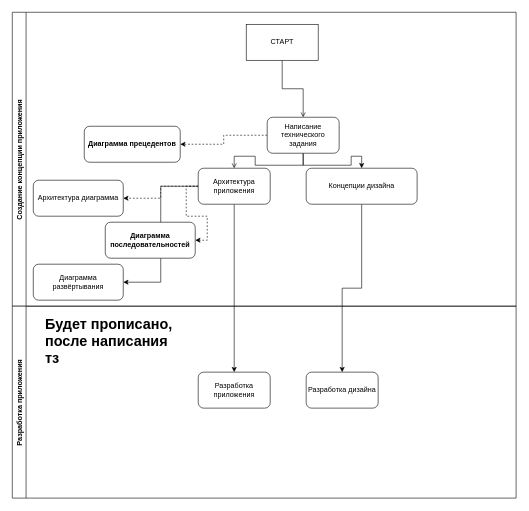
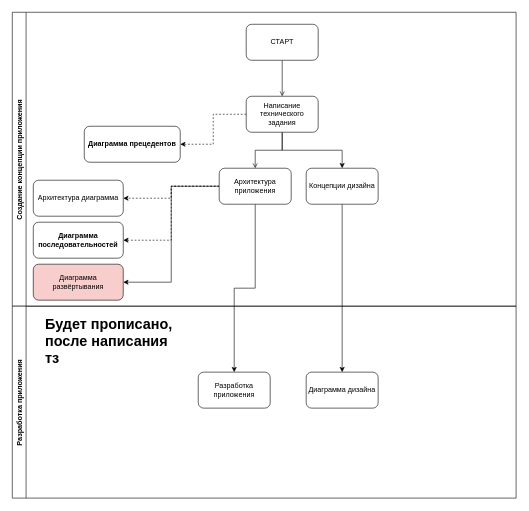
  <mxCell id="0" />
  <mxCell id="1" parent="0" />
  <mxCell id="2" style="edgeStyle=orthogonalEdgeStyle;rounded=0;orthogonalLoop=1;jettySize=auto;html=1;entryX=0.5;entryY=0;entryDx=0;entryDy=0;endArrow=open;" edge="1" parent="1" source="3" target="7"><mxGeometry relative="1" as="geometry" /></mxCell>
- <mxCell id="3" value="СТАРТ" style="whiteSpace=wrap;html=1;rounded=0;" vertex="1" parent="1"><mxGeometry x="410" y="40" width="120" height="60" as="geometry" /></mxCell>
+ <mxCell id="3" value="СТАРТ" style="rounded=1;whiteSpace=wrap;html=1;" vertex="1" parent="1"><mxGeometry x="410" y="40" width="120" height="60" as="geometry" /></mxCell>
  <mxCell id="4" style="edgeStyle=orthogonalEdgeStyle;rounded=0;orthogonalLoop=1;jettySize=auto;html=1;entryX=0.5;entryY=0;entryDx=0;entryDy=0;endArrow=open;" edge="1" parent="1" source="7" target="12"><mxGeometry relative="1" as="geometry" /></mxCell>
  <mxCell id="5" style="edgeStyle=orthogonalEdgeStyle;rounded=0;orthogonalLoop=1;jettySize=auto;html=1;" edge="1" parent="1" source="7" target="14"><mxGeometry relative="1" as="geometry" /></mxCell>
  <mxCell id="6" style="edgeStyle=orthogonalEdgeStyle;rounded=0;orthogonalLoop=1;jettySize=auto;html=1;entryX=1;entryY=0.5;entryDx=0;entryDy=0;dashed=1;" edge="1" parent="1" source="7" target="18"><mxGeometry relative="1" as="geometry" /></mxCell>
- <mxCell id="7" value="Написание технического задания" style="rounded=1;whiteSpace=wrap;html=1;" vertex="1" parent="1"><mxGeometry x="445" y="195" width="120" height="60" as="geometry" /></mxCell>
+ <mxCell id="7" value="Написание технического задания" style="rounded=1;whiteSpace=wrap;html=1;" vertex="1" parent="1"><mxGeometry x="410" y="160" width="120" height="60" as="geometry" /></mxCell>
  <mxCell id="8" style="edgeStyle=orthogonalEdgeStyle;rounded=0;orthogonalLoop=1;jettySize=auto;html=1;entryX=1;entryY=0.5;entryDx=0;entryDy=0;dashed=1;" edge="1" parent="1" source="12" target="16"><mxGeometry relative="1" as="geometry" /></mxCell>
  <mxCell id="9" style="edgeStyle=orthogonalEdgeStyle;rounded=0;orthogonalLoop=1;jettySize=auto;html=1;entryX=1;entryY=0.5;entryDx=0;entryDy=0;dashed=1;" edge="1" parent="1" source="12" target="15"><mxGeometry relative="1" as="geometry" /></mxCell>
  <mxCell id="10" style="edgeStyle=orthogonalEdgeStyle;rounded=0;orthogonalLoop=1;jettySize=auto;html=1;entryX=1;entryY=0.5;entryDx=0;entryDy=0;dashed=0;" edge="1" parent="1" source="12" target="17"><mxGeometry relative="1" as="geometry" /></mxCell>
  <mxCell id="11" style="edgeStyle=orthogonalEdgeStyle;rounded=0;orthogonalLoop=1;jettySize=auto;html=1;entryX=0.5;entryY=0;entryDx=0;entryDy=0;" edge="1" parent="1" source="12" target="19"><mxGeometry relative="1" as="geometry" /></mxCell>
- <mxCell id="12" value="Архитектура приложения" style="rounded=1;whiteSpace=wrap;html=1;" vertex="1" parent="1"><mxGeometry x="330" y="280" width="120" height="60" as="geometry" /></mxCell>
+ <mxCell id="12" value="Архитектура приложения" style="rounded=1;whiteSpace=wrap;html=1;" vertex="1" parent="1"><mxGeometry x="365" y="280" width="120" height="60" as="geometry" /></mxCell>
  <mxCell id="13" value="" style="edgeStyle=orthogonalEdgeStyle;rounded=0;orthogonalLoop=1;jettySize=auto;html=1;" edge="1" parent="1" source="14" target="20"><mxGeometry relative="1" as="geometry" /></mxCell>
- <mxCell id="14" value="Концепции дизайна" style="rounded=1;whiteSpace=wrap;html=1;" vertex="1" parent="1"><mxGeometry x="510" y="280" width="185" height="60" as="geometry" /></mxCell>
- <mxCell id="15" value="Диаграмма последовательностей" style="rounded=1;whiteSpace=wrap;html=1;fontStyle=1" vertex="1" parent="1"><mxGeometry x="175" y="370" width="150" height="60" as="geometry" /></mxCell>
+ <mxCell id="14" value="Концепции дизайна" style="rounded=1;whiteSpace=wrap;html=1;" vertex="1" parent="1"><mxGeometry x="510" y="280" width="120" height="60" as="geometry" /></mxCell>
+ <mxCell id="15" value="Диаграмма последовательностей" style="rounded=1;whiteSpace=wrap;html=1;fontStyle=1" vertex="1" parent="1"><mxGeometry x="55" y="370" width="150" height="60" as="geometry" /></mxCell>
  <mxCell id="16" value="Архитектура диаграмма" style="rounded=1;whiteSpace=wrap;html=1;" vertex="1" parent="1"><mxGeometry x="55" y="300" width="150" height="60" as="geometry" /></mxCell>
- <mxCell id="17" value="Диаграмма развёртывания" style="rounded=1;whiteSpace=wrap;html=1;" vertex="1" parent="1"><mxGeometry x="55" y="440" width="150" height="60" as="geometry" /></mxCell>
+ <mxCell id="17" value="Диаграмма развёртывания" style="rounded=1;whiteSpace=wrap;html=1;fillColor=#f8cecc;" vertex="1" parent="1"><mxGeometry x="55" y="440" width="150" height="60" as="geometry" /></mxCell>
  <mxCell id="18" value="Диаграмма прецедентов" style="rounded=1;whiteSpace=wrap;html=1;fontStyle=1" vertex="1" parent="1"><mxGeometry x="140" y="210" width="160" height="60" as="geometry" /></mxCell>
  <mxCell id="19" value="Разработка приложения" style="rounded=1;whiteSpace=wrap;html=1;" vertex="1" parent="1"><mxGeometry x="330" y="620" width="120" height="60" as="geometry" /></mxCell>
- <mxCell id="20" value="Разработка дизайна" style="whiteSpace=wrap;html=1;rounded=1;" vertex="1" parent="1"><mxGeometry x="510" y="620" width="120" height="60" as="geometry" /></mxCell>
+ <mxCell id="20" value="Диаграмма дизайна" style="whiteSpace=wrap;html=1;rounded=1;" vertex="1" parent="1"><mxGeometry x="510" y="620" width="120" height="60" as="geometry" /></mxCell>
  <mxCell id="21" value="Создание концепции приложения" style="swimlane;horizontal=0;" vertex="1" parent="1"><mxGeometry x="20" y="20" width="840" height="490" as="geometry" /></mxCell>
  <mxCell id="22" value="Разработка приложения" style="swimlane;horizontal=0;" vertex="1" parent="1"><mxGeometry x="20" y="510" width="840" height="320" as="geometry" /></mxCell>
  <mxCell id="23" value="&lt;h1&gt;Будет прописано, после написания тз&lt;/h1&gt;" style="text;html=1;strokeColor=none;fillColor=none;spacing=5;spacingTop=-20;whiteSpace=wrap;overflow=hidden;rounded=0;" vertex="1" parent="22"><mxGeometry x="50" y="10" width="240" height="120" as="geometry" /></mxCell>
